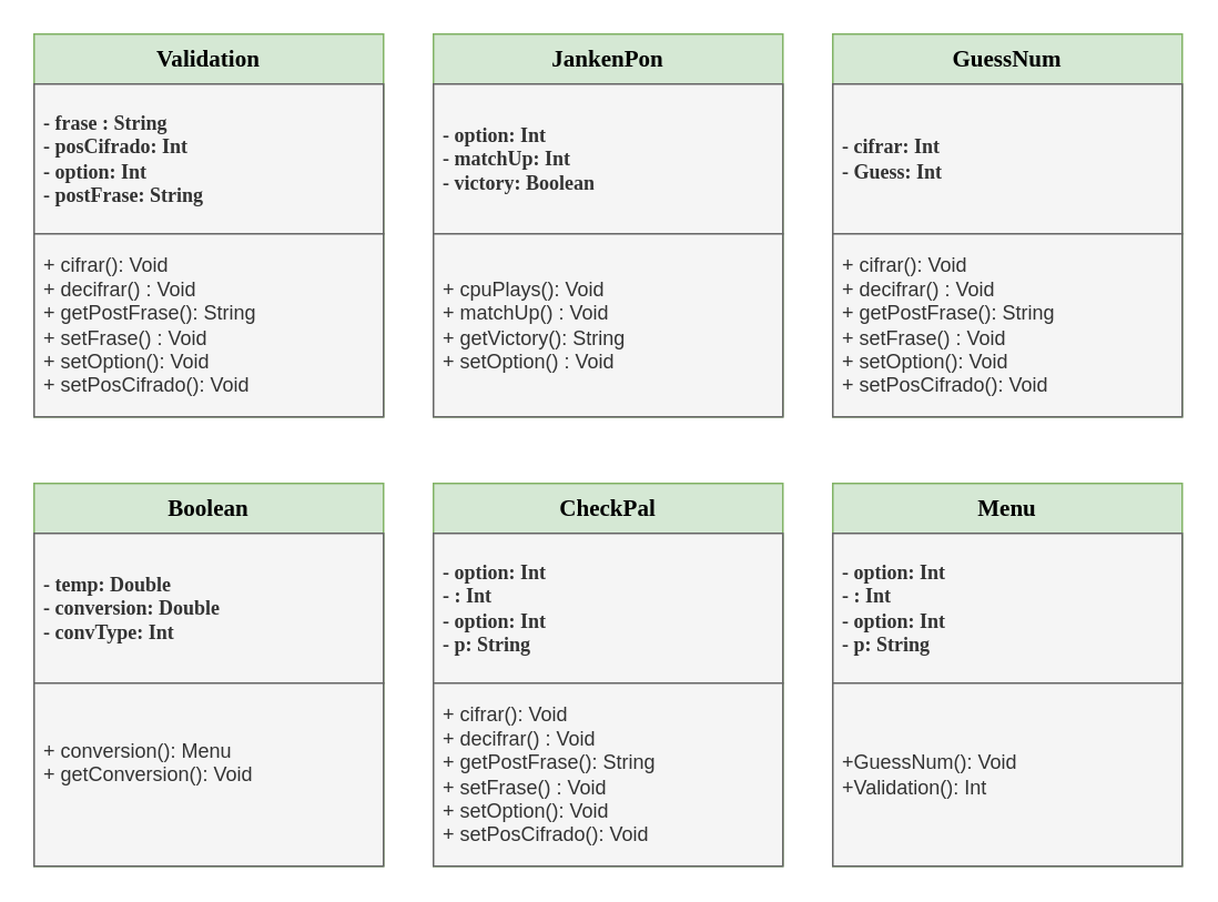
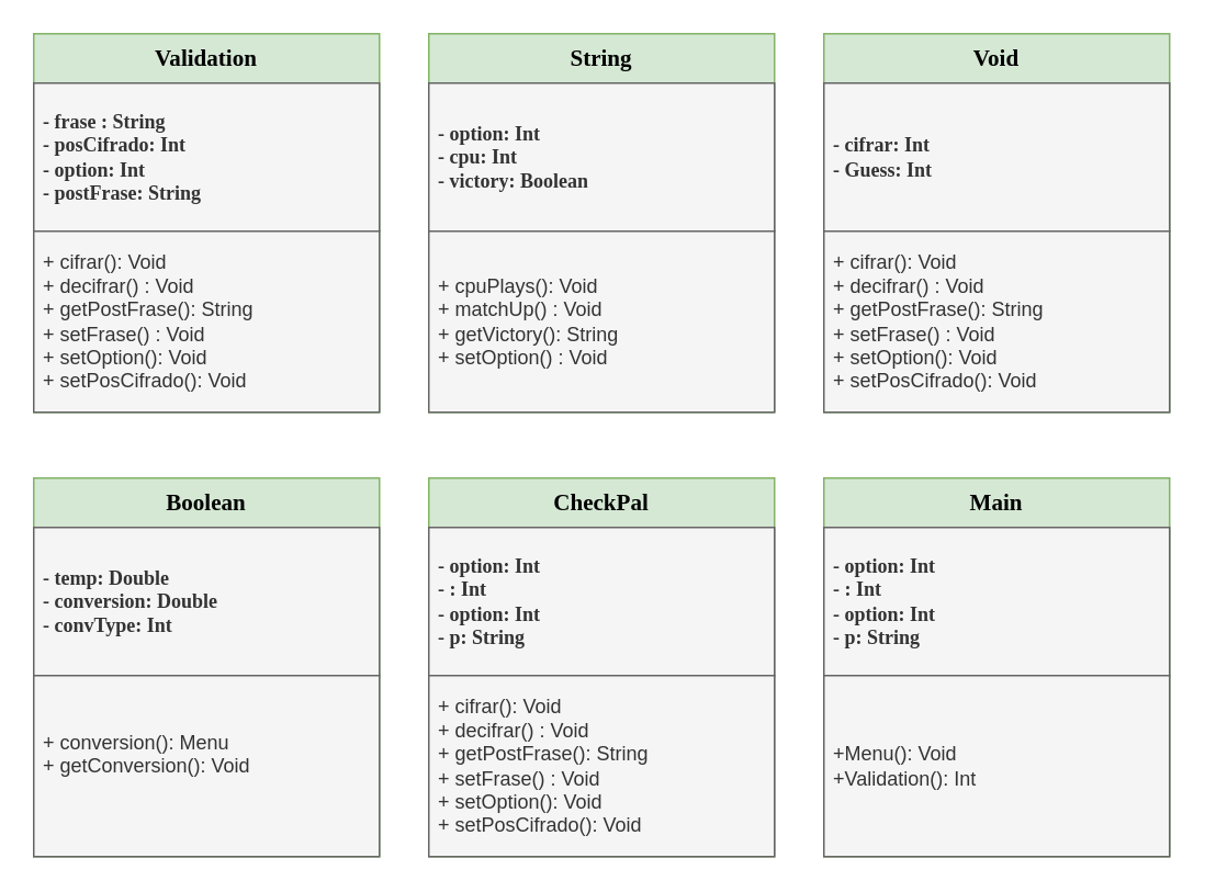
  <mxCell id="0" />
  <mxCell id="1" parent="0" />
  <mxCell id="2" value="&lt;h3&gt;&lt;b&gt;&lt;font face=&quot;Lucida Console&quot;&gt;Validation&lt;/font&gt;&lt;/b&gt;&lt;/h3&gt;" style="swimlane;fontStyle=0;childLayout=stackLayout;horizontal=1;startSize=30;horizontalStack=0;resizeParent=1;resizeParentMax=0;resizeLast=0;collapsible=1;marginBottom=0;whiteSpace=wrap;html=1;fillColor=#d5e8d4;strokeColor=#82b366;" vertex="1" parent="1"><mxGeometry x="20" y="20" width="210" height="230" as="geometry" /></mxCell>
  <mxCell id="3" value="&lt;b&gt;&lt;font face=&quot;Lucida Console&quot;&gt;- frase : String&lt;/font&gt;&lt;/b&gt;&lt;div&gt;&lt;b&gt;&lt;font face=&quot;Lucida Console&quot;&gt;- posCifrado: Int&lt;/font&gt;&lt;/b&gt;&lt;/div&gt;&lt;div&gt;&lt;b&gt;&lt;font face=&quot;Lucida Console&quot;&gt;- option: Int&amp;nbsp;&lt;/font&gt;&lt;/b&gt;&lt;/div&gt;&lt;div&gt;&lt;b&gt;&lt;font face=&quot;Lucida Console&quot;&gt;- postFrase: String&lt;/font&gt;&lt;/b&gt;&lt;/div&gt;" style="text;strokeColor=#666666;fillColor=#f5f5f5;align=left;verticalAlign=middle;spacingLeft=4;spacingRight=4;overflow=hidden;points=[[0,0.5],[1,0.5]];portConstraint=eastwest;rotatable=0;whiteSpace=wrap;html=1;fontColor=#333333;" vertex="1" parent="2"><mxGeometry y="30" width="210" height="90" as="geometry" /></mxCell>
  <mxCell id="4" value="+ cifrar(): Void&lt;div&gt;+ decifrar() : Void&amp;nbsp;&lt;/div&gt;&lt;div&gt;+ getPostFrase(): String&lt;/div&gt;&lt;div&gt;+ setFrase() : Void&lt;/div&gt;&lt;div&gt;+ setOption(): Void&lt;/div&gt;&lt;div&gt;+ setPosCifrado(): Void&lt;/div&gt;" style="text;strokeColor=#666666;fillColor=#f5f5f5;align=left;verticalAlign=middle;spacingLeft=4;spacingRight=4;overflow=hidden;points=[[0,0.5],[1,0.5]];portConstraint=eastwest;rotatable=0;whiteSpace=wrap;html=1;fontColor=#333333;" vertex="1" parent="2"><mxGeometry y="120" width="210" height="110" as="geometry" /></mxCell>
- <mxCell id="5" value="&lt;h3&gt;&lt;b&gt;&lt;font face=&quot;Lucida Console&quot;&gt;JankenPon&lt;/font&gt;&lt;/b&gt;&lt;/h3&gt;" style="swimlane;fontStyle=0;childLayout=stackLayout;horizontal=1;startSize=30;horizontalStack=0;resizeParent=1;resizeParentMax=0;resizeLast=0;collapsible=1;marginBottom=0;whiteSpace=wrap;html=1;fillColor=#d5e8d4;strokeColor=#82b366;" vertex="1" parent="1"><mxGeometry x="260" y="20" width="210" height="230" as="geometry" /></mxCell>
- <mxCell id="6" value="&lt;b&gt;&lt;font face=&quot;Lucida Console&quot;&gt;- option: Int&lt;/font&gt;&lt;/b&gt;&lt;div&gt;&lt;b&gt;&lt;font face=&quot;Lucida Console&quot;&gt;- matchUp: Int&lt;/font&gt;&lt;/b&gt;&lt;/div&gt;&lt;div&gt;&lt;b&gt;&lt;font face=&quot;Lucida Console&quot;&gt;- victory: Boolean&lt;/font&gt;&lt;/b&gt;&lt;/div&gt;" style="text;strokeColor=#666666;fillColor=#f5f5f5;align=left;verticalAlign=middle;spacingLeft=4;spacingRight=4;overflow=hidden;points=[[0,0.5],[1,0.5]];portConstraint=eastwest;rotatable=0;whiteSpace=wrap;html=1;fontColor=#333333;" vertex="1" parent="5"><mxGeometry y="30" width="210" height="90" as="geometry" /></mxCell>
+ <mxCell id="5" value="&lt;h3&gt;&lt;b&gt;&lt;font face=&quot;Lucida Console&quot;&gt;String&lt;/font&gt;&lt;/b&gt;&lt;/h3&gt;" style="swimlane;fontStyle=0;childLayout=stackLayout;horizontal=1;startSize=30;horizontalStack=0;resizeParent=1;resizeParentMax=0;resizeLast=0;collapsible=1;marginBottom=0;whiteSpace=wrap;html=1;fillColor=#d5e8d4;strokeColor=#82b366;" vertex="1" parent="1"><mxGeometry x="260" y="20" width="210" height="230" as="geometry" /></mxCell>
+ <mxCell id="6" value="&lt;b&gt;&lt;font face=&quot;Lucida Console&quot;&gt;- option: Int&lt;/font&gt;&lt;/b&gt;&lt;div&gt;&lt;b&gt;&lt;font face=&quot;Lucida Console&quot;&gt;- cpu: Int&lt;/font&gt;&lt;/b&gt;&lt;/div&gt;&lt;div&gt;&lt;b&gt;&lt;font face=&quot;Lucida Console&quot;&gt;- victory: Boolean&lt;/font&gt;&lt;/b&gt;&lt;/div&gt;" style="text;strokeColor=#666666;fillColor=#f5f5f5;align=left;verticalAlign=middle;spacingLeft=4;spacingRight=4;overflow=hidden;points=[[0,0.5],[1,0.5]];portConstraint=eastwest;rotatable=0;whiteSpace=wrap;html=1;fontColor=#333333;" vertex="1" parent="5"><mxGeometry y="30" width="210" height="90" as="geometry" /></mxCell>
  <mxCell id="7" value="+ cpuPlays(): Void&lt;div&gt;+ matchUp() : Void&amp;nbsp;&lt;/div&gt;&lt;div&gt;+ getVictory(): String&lt;/div&gt;&lt;div&gt;+ setOption() : Void&lt;/div&gt;" style="text;strokeColor=#666666;fillColor=#f5f5f5;align=left;verticalAlign=middle;spacingLeft=4;spacingRight=4;overflow=hidden;points=[[0,0.5],[1,0.5]];portConstraint=eastwest;rotatable=0;whiteSpace=wrap;html=1;fontColor=#333333;" vertex="1" parent="5"><mxGeometry y="120" width="210" height="110" as="geometry" /></mxCell>
- <mxCell id="8" value="&lt;h3&gt;&lt;b&gt;&lt;font face=&quot;Lucida Console&quot;&gt;GuessNum&lt;/font&gt;&lt;/b&gt;&lt;/h3&gt;" style="swimlane;fontStyle=0;childLayout=stackLayout;horizontal=1;startSize=30;horizontalStack=0;resizeParent=1;resizeParentMax=0;resizeLast=0;collapsible=1;marginBottom=0;whiteSpace=wrap;html=1;fillColor=#d5e8d4;strokeColor=#82b366;" vertex="1" parent="1"><mxGeometry x="500" y="20" width="210" height="230" as="geometry" /></mxCell>
+ <mxCell id="8" value="&lt;h3&gt;&lt;b&gt;&lt;font face=&quot;Lucida Console&quot;&gt;Void&lt;/font&gt;&lt;/b&gt;&lt;/h3&gt;" style="swimlane;fontStyle=0;childLayout=stackLayout;horizontal=1;startSize=30;horizontalStack=0;resizeParent=1;resizeParentMax=0;resizeLast=0;collapsible=1;marginBottom=0;whiteSpace=wrap;html=1;fillColor=#d5e8d4;strokeColor=#82b366;" vertex="1" parent="1"><mxGeometry x="500" y="20" width="210" height="230" as="geometry" /></mxCell>
  <mxCell id="9" value="&lt;b&gt;&lt;font face=&quot;Lucida Console&quot;&gt;- cifrar: Int&lt;/font&gt;&lt;/b&gt;&lt;div&gt;&lt;b&gt;&lt;font face=&quot;Lucida Console&quot;&gt;- Guess: Int&lt;/font&gt;&lt;/b&gt;&lt;b style=&quot;background-color: transparent; color: light-dark(rgb(51, 51, 51), rgb(193, 193, 193));&quot;&gt;&lt;font face=&quot;Lucida Console&quot;&gt;&amp;nbsp;&lt;span style=&quot;white-space: pre;&quot;&gt;&#09;&lt;/span&gt;&lt;span style=&quot;white-space: pre;&quot;&gt;&#09;&lt;/span&gt;&lt;/font&gt;&lt;/b&gt;&lt;/div&gt;" style="text;strokeColor=#666666;fillColor=#f5f5f5;align=left;verticalAlign=middle;spacingLeft=4;spacingRight=4;overflow=hidden;points=[[0,0.5],[1,0.5]];portConstraint=eastwest;rotatable=0;whiteSpace=wrap;html=1;fontColor=#333333;" vertex="1" parent="8"><mxGeometry y="30" width="210" height="90" as="geometry" /></mxCell>
  <mxCell id="10" value="+ cifrar(): Void&lt;div&gt;+ decifrar() : Void&amp;nbsp;&lt;/div&gt;&lt;div&gt;+ getPostFrase(): String&lt;/div&gt;&lt;div&gt;+ setFrase() : Void&lt;/div&gt;&lt;div&gt;+ setOption(): Void&lt;/div&gt;&lt;div&gt;+ setPosCifrado(): Void&lt;/div&gt;" style="text;strokeColor=#666666;fillColor=#f5f5f5;align=left;verticalAlign=middle;spacingLeft=4;spacingRight=4;overflow=hidden;points=[[0,0.5],[1,0.5]];portConstraint=eastwest;rotatable=0;whiteSpace=wrap;html=1;fontColor=#333333;" vertex="1" parent="8"><mxGeometry y="120" width="210" height="110" as="geometry" /></mxCell>
  <mxCell id="11" value="&lt;h3&gt;&lt;b&gt;&lt;font face=&quot;Lucida Console&quot;&gt;Boolean&lt;/font&gt;&lt;/b&gt;&lt;/h3&gt;" style="swimlane;fontStyle=0;childLayout=stackLayout;horizontal=1;startSize=30;horizontalStack=0;resizeParent=1;resizeParentMax=0;resizeLast=0;collapsible=1;marginBottom=0;whiteSpace=wrap;html=1;fillColor=#d5e8d4;strokeColor=#82b366;" vertex="1" parent="1"><mxGeometry x="20" y="290" width="210" height="230" as="geometry" /></mxCell>
  <mxCell id="12" value="&lt;font face=&quot;Lucida Console&quot;&gt;&lt;b&gt;- temp: Double&lt;/b&gt;&lt;/font&gt;&lt;div&gt;&lt;font face=&quot;Lucida Console&quot;&gt;&lt;b&gt;- conversion: Double&lt;/b&gt;&lt;/font&gt;&lt;/div&gt;&lt;div&gt;&lt;font face=&quot;Lucida Console&quot;&gt;&lt;b&gt;- convType: Int&lt;/b&gt;&lt;/font&gt;&lt;/div&gt;" style="text;strokeColor=#666666;fillColor=#f5f5f5;align=left;verticalAlign=middle;spacingLeft=4;spacingRight=4;overflow=hidden;points=[[0,0.5],[1,0.5]];portConstraint=eastwest;rotatable=0;whiteSpace=wrap;html=1;fontColor=#333333;" vertex="1" parent="11"><mxGeometry y="30" width="210" height="90" as="geometry" /></mxCell>
  <mxCell id="13" value="+ conversion(): Menu&lt;div&gt;+ getConversion(): Void&lt;div&gt;&lt;br&gt;&lt;/div&gt;&lt;/div&gt;" style="text;strokeColor=#666666;fillColor=#f5f5f5;align=left;verticalAlign=middle;spacingLeft=4;spacingRight=4;overflow=hidden;points=[[0,0.5],[1,0.5]];portConstraint=eastwest;rotatable=0;whiteSpace=wrap;html=1;fontColor=#333333;" vertex="1" parent="11"><mxGeometry y="120" width="210" height="110" as="geometry" /></mxCell>
  <mxCell id="14" value="&lt;h3&gt;&lt;b&gt;&lt;font face=&quot;Lucida Console&quot;&gt;CheckPal&lt;/font&gt;&lt;/b&gt;&lt;/h3&gt;" style="swimlane;fontStyle=0;childLayout=stackLayout;horizontal=1;startSize=30;horizontalStack=0;resizeParent=1;resizeParentMax=0;resizeLast=0;collapsible=1;marginBottom=0;whiteSpace=wrap;html=1;fillColor=#d5e8d4;strokeColor=#82b366;" vertex="1" parent="1"><mxGeometry x="260" y="290" width="210" height="230" as="geometry" /></mxCell>
  <mxCell id="15" value="&lt;b&gt;&lt;font face=&quot;Lucida Console&quot;&gt;- option: Int&lt;/font&gt;&lt;/b&gt;&lt;div&gt;&lt;b&gt;&lt;font face=&quot;Lucida Console&quot;&gt;- : Int&lt;/font&gt;&lt;/b&gt;&lt;/div&gt;&lt;div&gt;&lt;b&gt;&lt;font face=&quot;Lucida Console&quot;&gt;- option: Int&amp;nbsp;&lt;/font&gt;&lt;/b&gt;&lt;/div&gt;&lt;div&gt;&lt;b&gt;&lt;font face=&quot;Lucida Console&quot;&gt;- p: String&lt;/font&gt;&lt;/b&gt;&lt;/div&gt;" style="text;strokeColor=#666666;fillColor=#f5f5f5;align=left;verticalAlign=middle;spacingLeft=4;spacingRight=4;overflow=hidden;points=[[0,0.5],[1,0.5]];portConstraint=eastwest;rotatable=0;whiteSpace=wrap;html=1;fontColor=#333333;" vertex="1" parent="14"><mxGeometry y="30" width="210" height="90" as="geometry" /></mxCell>
  <mxCell id="16" value="+ cifrar(): Void&lt;div&gt;+ decifrar() : Void&amp;nbsp;&lt;/div&gt;&lt;div&gt;+ getPostFrase(): String&lt;/div&gt;&lt;div&gt;+ setFrase() : Void&lt;/div&gt;&lt;div&gt;+ setOption(): Void&lt;/div&gt;&lt;div&gt;+ setPosCifrado(): Void&lt;/div&gt;" style="text;strokeColor=#666666;fillColor=#f5f5f5;align=left;verticalAlign=middle;spacingLeft=4;spacingRight=4;overflow=hidden;points=[[0,0.5],[1,0.5]];portConstraint=eastwest;rotatable=0;whiteSpace=wrap;html=1;fontColor=#333333;" vertex="1" parent="14"><mxGeometry y="120" width="210" height="110" as="geometry" /></mxCell>
- <mxCell id="17" value="&lt;h3&gt;&lt;b&gt;&lt;font face=&quot;Lucida Console&quot;&gt;Menu&lt;/font&gt;&lt;/b&gt;&lt;/h3&gt;" style="swimlane;fontStyle=0;childLayout=stackLayout;horizontal=1;startSize=30;horizontalStack=0;resizeParent=1;resizeParentMax=0;resizeLast=0;collapsible=1;marginBottom=0;whiteSpace=wrap;html=1;fillColor=#d5e8d4;strokeColor=#82b366;" vertex="1" parent="1"><mxGeometry x="500" y="290" width="210" height="230" as="geometry" /></mxCell>
+ <mxCell id="17" value="&lt;h3&gt;&lt;b&gt;&lt;font face=&quot;Lucida Console&quot;&gt;Main&lt;/font&gt;&lt;/b&gt;&lt;/h3&gt;" style="swimlane;fontStyle=0;childLayout=stackLayout;horizontal=1;startSize=30;horizontalStack=0;resizeParent=1;resizeParentMax=0;resizeLast=0;collapsible=1;marginBottom=0;whiteSpace=wrap;html=1;fillColor=#d5e8d4;strokeColor=#82b366;" vertex="1" parent="1"><mxGeometry x="500" y="290" width="210" height="230" as="geometry" /></mxCell>
  <mxCell id="18" value="&lt;b&gt;&lt;font face=&quot;Lucida Console&quot;&gt;- option: Int&lt;/font&gt;&lt;/b&gt;&lt;div&gt;&lt;b&gt;&lt;font face=&quot;Lucida Console&quot;&gt;- : Int&lt;/font&gt;&lt;/b&gt;&lt;/div&gt;&lt;div&gt;&lt;b&gt;&lt;font face=&quot;Lucida Console&quot;&gt;- option: Int&amp;nbsp;&lt;/font&gt;&lt;/b&gt;&lt;/div&gt;&lt;div&gt;&lt;b&gt;&lt;font face=&quot;Lucida Console&quot;&gt;- p: String&lt;/font&gt;&lt;/b&gt;&lt;/div&gt;" style="text;strokeColor=#666666;fillColor=#f5f5f5;align=left;verticalAlign=middle;spacingLeft=4;spacingRight=4;overflow=hidden;points=[[0,0.5],[1,0.5]];portConstraint=eastwest;rotatable=0;whiteSpace=wrap;html=1;fontColor=#333333;" vertex="1" parent="17"><mxGeometry y="30" width="210" height="90" as="geometry" /></mxCell>
- <mxCell id="19" value="+GuessNum(): Void&lt;div&gt;+Validation(): Int&lt;/div&gt;" style="text;strokeColor=#666666;fillColor=#f5f5f5;align=left;verticalAlign=middle;spacingLeft=4;spacingRight=4;overflow=hidden;points=[[0,0.5],[1,0.5]];portConstraint=eastwest;rotatable=0;whiteSpace=wrap;html=1;fontColor=#333333;" vertex="1" parent="17"><mxGeometry y="120" width="210" height="110" as="geometry" /></mxCell>
+ <mxCell id="19" value="+Menu(): Void&lt;div&gt;+Validation(): Int&lt;/div&gt;" style="text;strokeColor=#666666;fillColor=#f5f5f5;align=left;verticalAlign=middle;spacingLeft=4;spacingRight=4;overflow=hidden;points=[[0,0.5],[1,0.5]];portConstraint=eastwest;rotatable=0;whiteSpace=wrap;html=1;fontColor=#333333;" vertex="1" parent="17"><mxGeometry y="120" width="210" height="110" as="geometry" /></mxCell>
